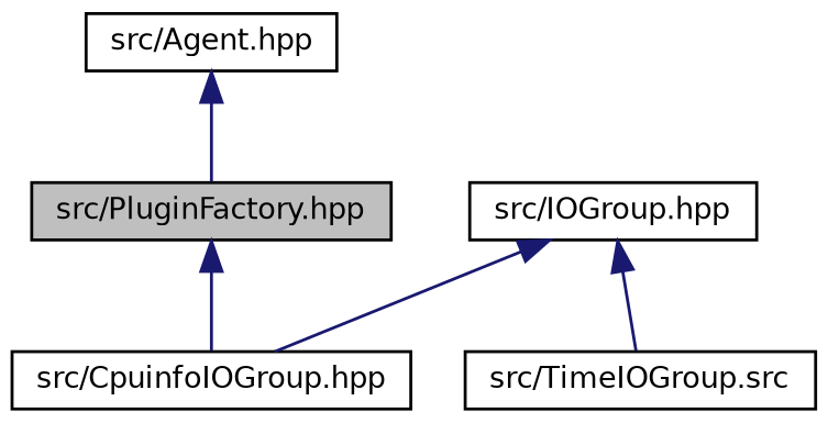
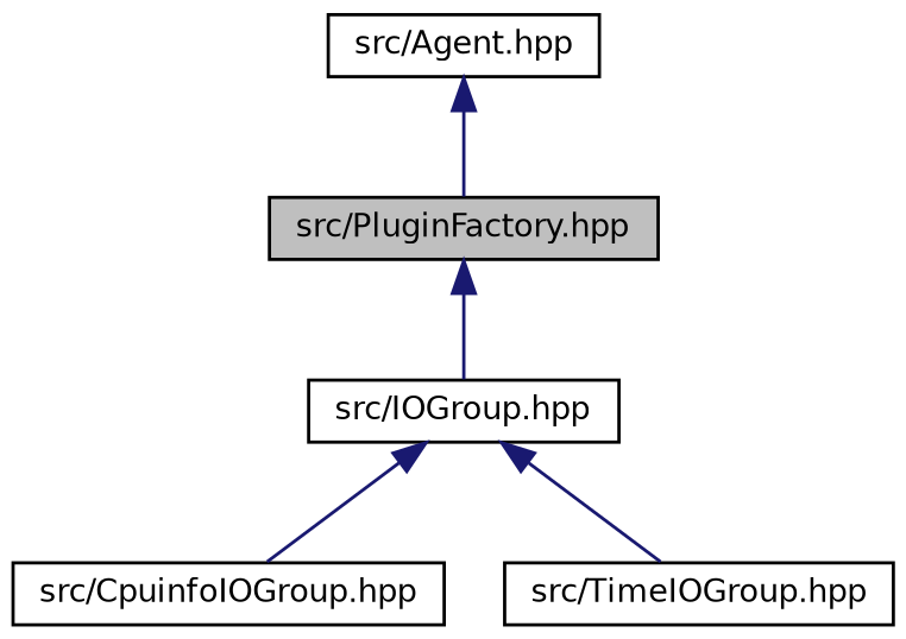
  digraph {
    node [color=black fillcolor=white fontname=Helvetica fontsize=10 shape=record style=filled]
    edge [color=midnightblue dir=back fontname=Helvetica fontsize=10 labelfontname=Helvetica labelfontsize=10 style=solid]
    n1 [fillcolor=grey75 fontcolor=black height=0.2 label="src/PluginFactory.hpp" width=0.4]
    n2 [height=0.2 label="src/IOGroup.hpp" width=0.4]
    n3 [height=0.2 label="src/Agent.hpp" width=0.4]
    n4 [height=0.2 label="src/CpuinfoIOGroup.hpp" width=0.4]
-   n5 [height=0.2 label="src/TimeIOGroup.src" width=0.4]
-   n1 -> n4
+   n5 [height=0.2 label="src/TimeIOGroup.hpp" width=0.4]
+   n1 -> n2
    n2 -> n4
    n2 -> n5
    n3 -> n1
  }
